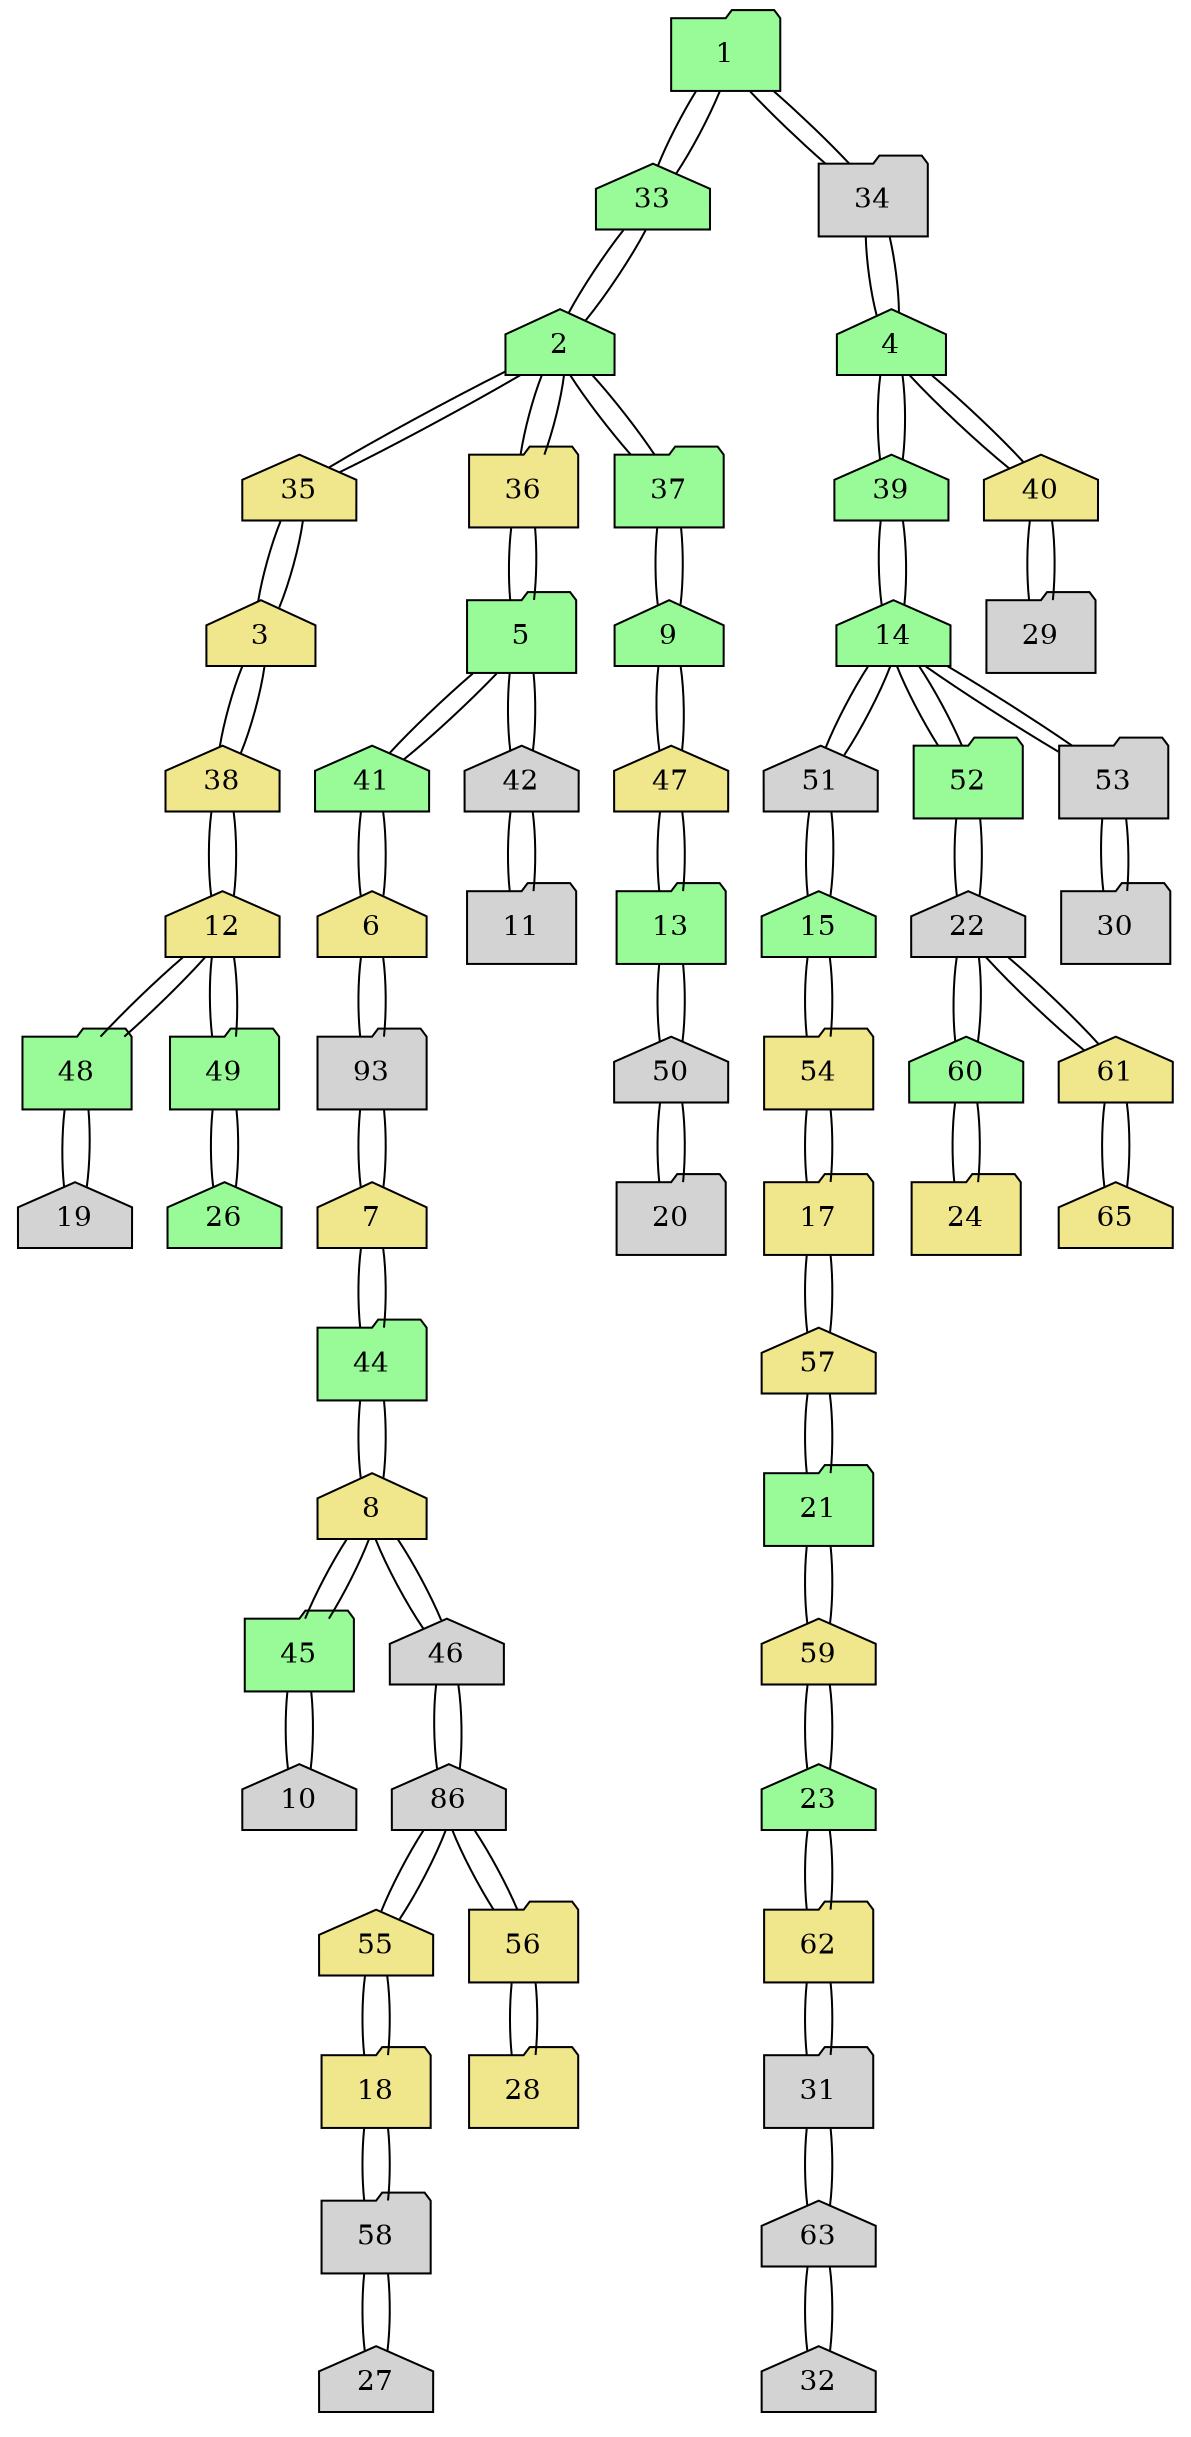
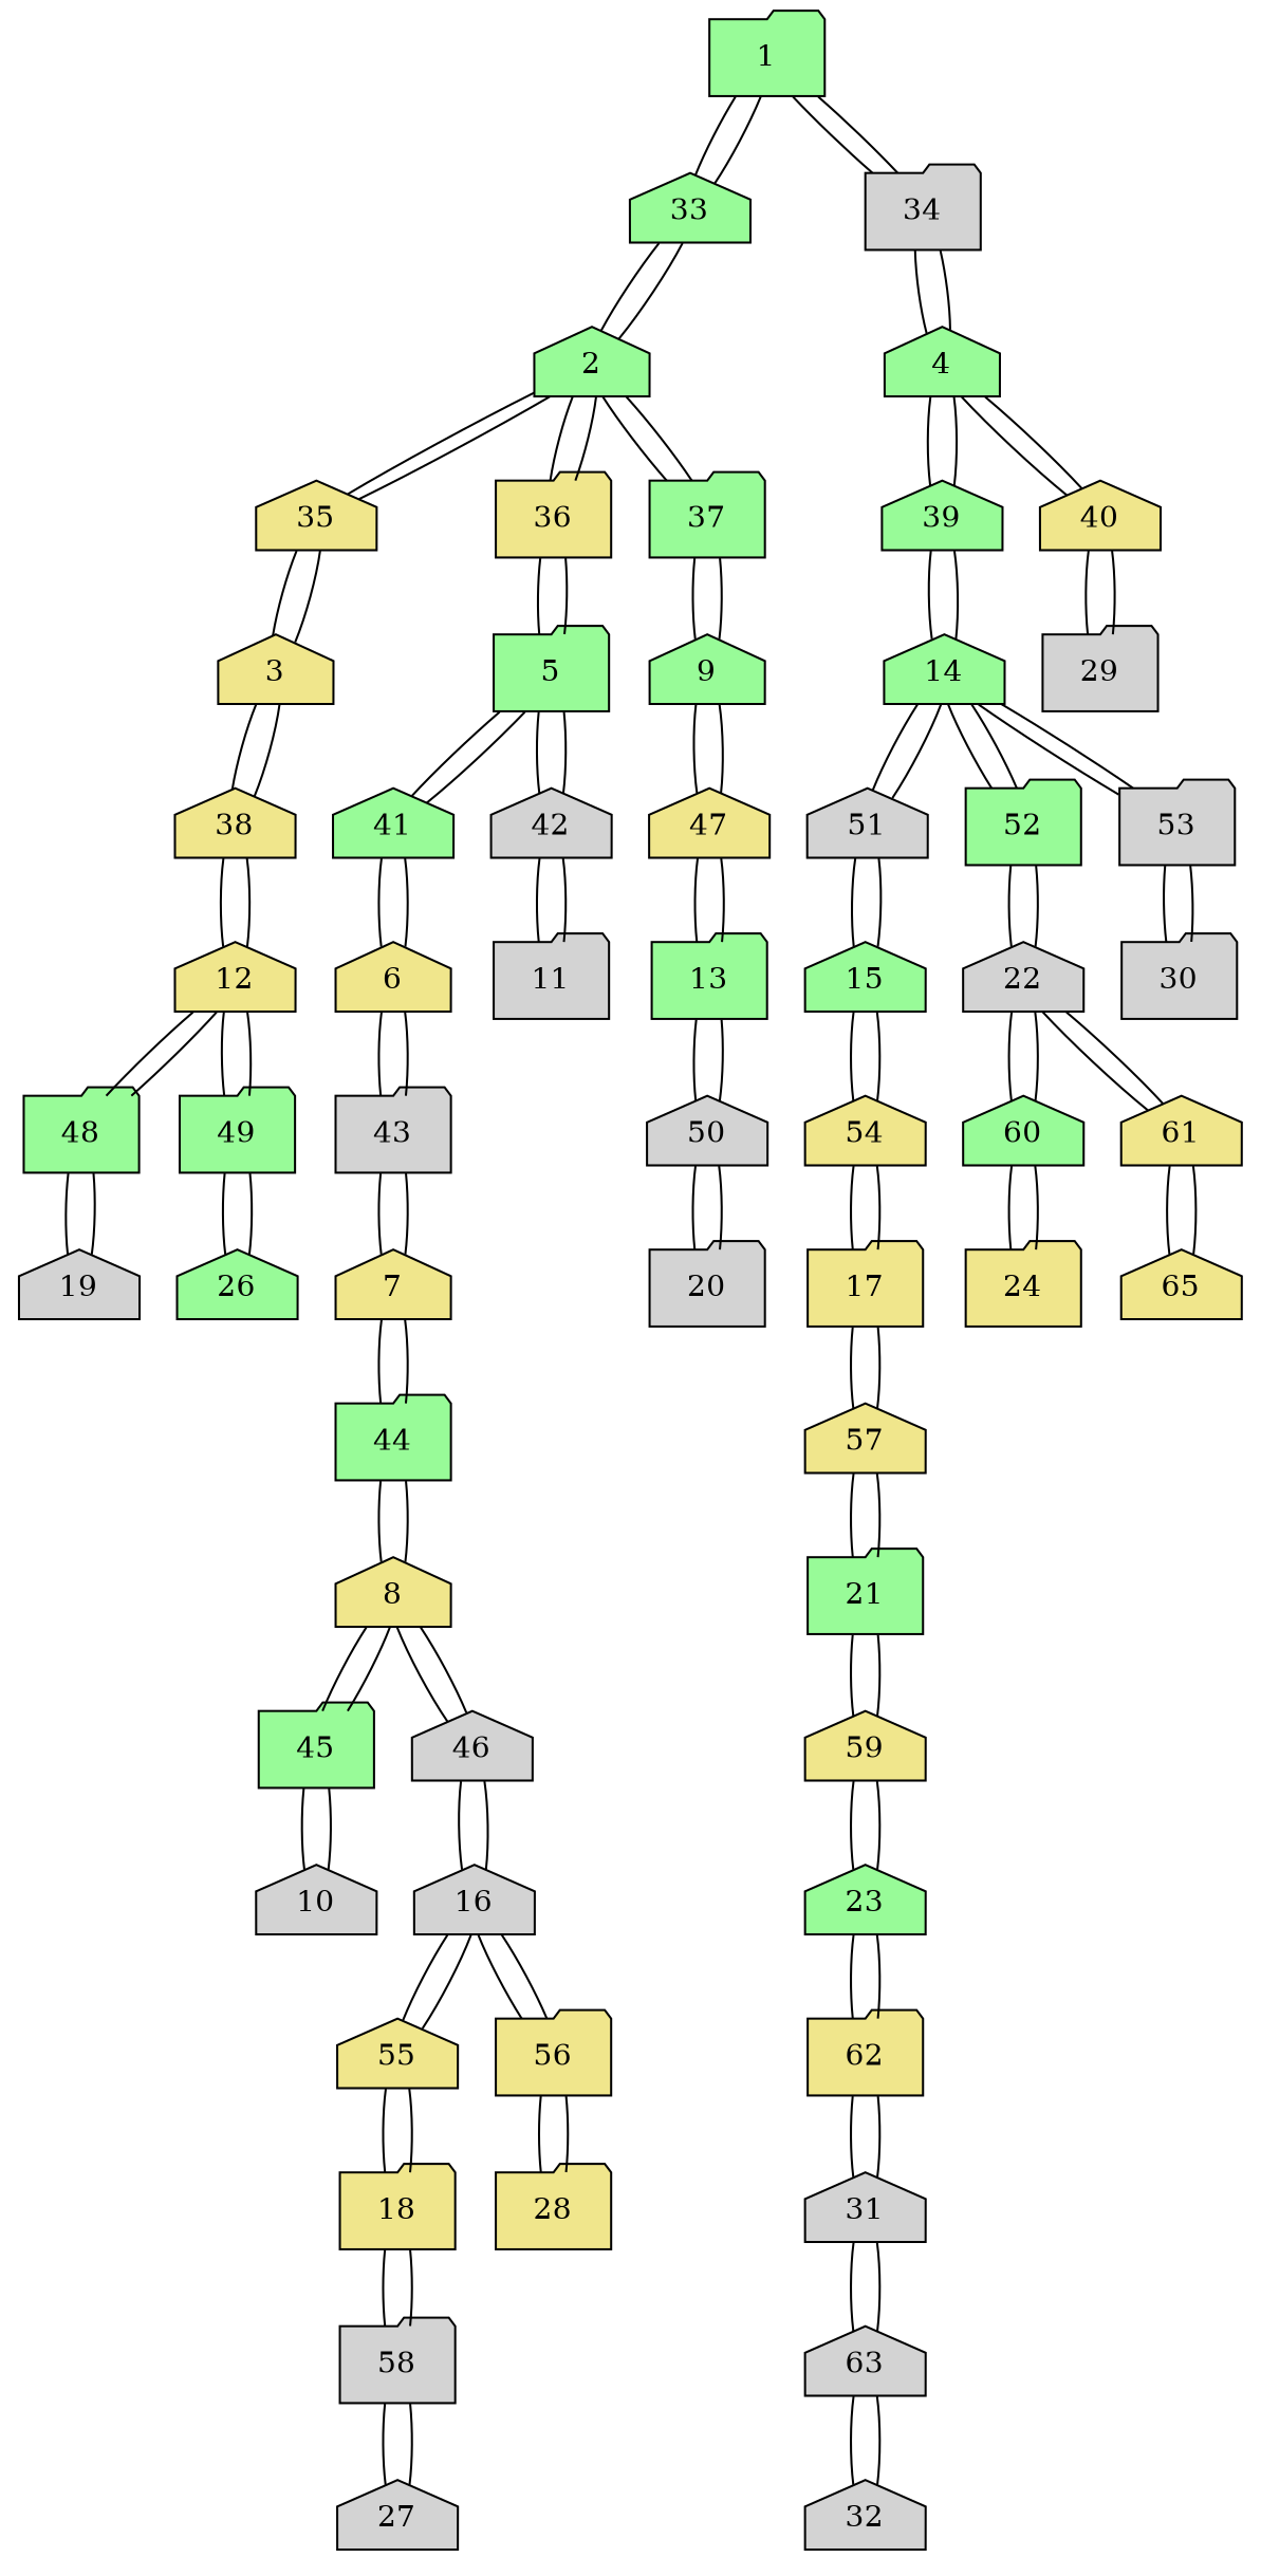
  graph {
    fontname="DejaVu Serif"
    node [fillcolor=khaki fontname="DejaVu Serif" shape=house style=filled]
    edge [fontname="DejaVu Serif"]
    1 [fillcolor=palegreen shape=folder]
    33 [fillcolor=palegreen]
    34 [fillcolor=lightgrey shape=folder]
    2 [fillcolor=palegreen]
    4 [fillcolor=palegreen]
    35
    36 [shape=folder]
    37 [fillcolor=palegreen shape=folder]
    39 [fillcolor=palegreen]
    40
    3
    5 [fillcolor=palegreen shape=folder]
    9 [fillcolor=palegreen]
    38
    41 [fillcolor=palegreen]
    42 [fillcolor=lightgrey]
    47
    12
    48 [fillcolor=palegreen shape=folder]
    49 [fillcolor=palegreen shape=folder]
    14 [fillcolor=palegreen]
    29 [fillcolor=lightgrey shape=folder]
    51 [fillcolor=lightgrey]
    52 [fillcolor=palegreen shape=folder]
    53 [fillcolor=lightgrey shape=folder]
    6
    11 [fillcolor=lightgrey shape=folder]
-   43 [fillcolor=lightgrey shape=folder label=93]
+   43 [fillcolor=lightgrey shape=folder]
    7
    44 [fillcolor=palegreen shape=folder]
    8
    45 [fillcolor=palegreen shape=folder]
    46 [fillcolor=lightgrey]
    10 [fillcolor=lightgrey]
-   16 [fillcolor=lightgrey label=86]
+   16 [fillcolor=lightgrey]
    55
    56 [shape=folder]
    13 [fillcolor=palegreen shape=folder]
    50 [fillcolor=lightgrey]
    19 [fillcolor=lightgrey]
    26 [fillcolor=palegreen]
    20 [fillcolor=lightgrey shape=folder]
    15 [fillcolor=palegreen]
    22 [fillcolor=lightgrey]
    30 [fillcolor=lightgrey shape=folder]
-   54 [shape=folder]
+   54
    60 [fillcolor=palegreen]
    61
    17 [shape=folder]
    57
    18 [shape=folder]
    28 [shape=folder]
    58 [fillcolor=lightgrey shape=folder]
    21 [fillcolor=palegreen shape=folder]
    59
    27 [fillcolor=lightgrey]
    23 [fillcolor=palegreen]
    62 [shape=folder]
    24 [shape=folder]
    n60 [label=65]
-   31 [fillcolor=lightgrey shape=folder]
+   31 [fillcolor=lightgrey]
    63 [fillcolor=lightgrey]
    32 [fillcolor=lightgrey]
    1 -- 33
    1 -- 34
    33 -- 1
    33 -- 2
    34 -- 1
    34 -- 4
    2 -- 33
    2 -- 35
    2 -- 36
    2 -- 37
    4 -- 34
    4 -- 39
    4 -- 40
    35 -- 2
    35 -- 3
    36 -- 2
    36 -- 5
    37 -- 2
    37 -- 9
    39 -- 4
    39 -- 14
    40 -- 4
    40 -- 29
    3 -- 35
    3 -- 38
    5 -- 36
    5 -- 41
    5 -- 42
    9 -- 37
    9 -- 47
    38 -- 3
    38 -- 12
    41 -- 5
    41 -- 6
    42 -- 5
    42 -- 11
    47 -- 9
    47 -- 13
    12 -- 38
    12 -- 48
    12 -- 49
    48 -- 12
    48 -- 19
    49 -- 12
    49 -- 26
    14 -- 39
    14 -- 51
    14 -- 52
    14 -- 53
    29 -- 40
    51 -- 14
    51 -- 15
    52 -- 14
    52 -- 22
    53 -- 14
    53 -- 30
    6 -- 41
    6 -- 43
    11 -- 42
    43 -- 6
    43 -- 7
    7 -- 43
    7 -- 44
    44 -- 7
    44 -- 8
    8 -- 44
    8 -- 45
    8 -- 46
    45 -- 8
    45 -- 10
    46 -- 8
    46 -- 16
    10 -- 45
    16 -- 46
    16 -- 55
    16 -- 56
    55 -- 16
    55 -- 18
    56 -- 16
    56 -- 28
    13 -- 47
    13 -- 50
    50 -- 13
    50 -- 20
    19 -- 48
    26 -- 49
    20 -- 50
    15 -- 51
    15 -- 54
    22 -- 52
    22 -- 60
    22 -- 61
    30 -- 53
    54 -- 15
    54 -- 17
    60 -- 22
    60 -- 24
    61 -- 22
    61 -- n60
    17 -- 54
    17 -- 57
    57 -- 17
    57 -- 21
    18 -- 55
    18 -- 58
    28 -- 56
    58 -- 18
    58 -- 27
    21 -- 57
    21 -- 59
    59 -- 21
    59 -- 23
    27 -- 58
    23 -- 59
    23 -- 62
    62 -- 23
    62 -- 31
    24 -- 60
    n60 -- 61
    31 -- 62
    31 -- 63
    63 -- 31
    63 -- 32
    32 -- 63
  }
